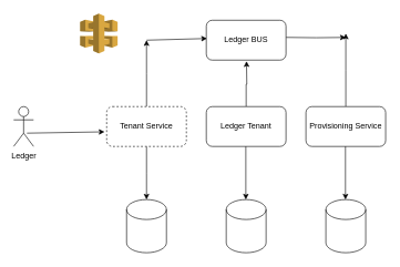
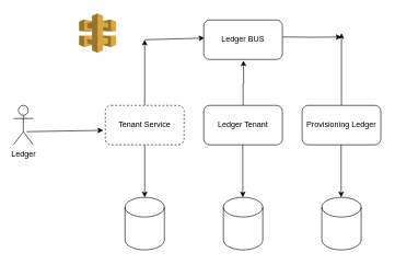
  <mxCell id="0" />
  <mxCell id="1" parent="0" />
  <mxCell id="2" value="" style="edgeStyle=orthogonalEdgeStyle;rounded=0;orthogonalLoop=1;jettySize=auto;html=1;" edge="1" parent="1" source="4"><mxGeometry relative="1" as="geometry"><mxPoint x="220" y="300" as="targetPoint" /></mxGeometry></mxCell>
  <mxCell id="3" style="edgeStyle=orthogonalEdgeStyle;rounded=0;orthogonalLoop=1;jettySize=auto;html=1;exitX=0.5;exitY=0;exitDx=0;exitDy=0;" edge="1" parent="1" source="4"><mxGeometry relative="1" as="geometry"><mxPoint x="220" y="60" as="targetPoint" /></mxGeometry></mxCell>
  <mxCell id="4" value="Tenant Service" style="rounded=1;whiteSpace=wrap;html=1;dashed=1;" vertex="1" parent="1"><mxGeometry x="160" y="160" width="120" height="60" as="geometry" /></mxCell>
  <mxCell id="5" value="Ledger" style="shape=umlActor;verticalLabelPosition=bottom;verticalAlign=top;html=1;outlineConnect=0;" vertex="1" parent="1"><mxGeometry x="20" y="160" width="30" height="60" as="geometry" /></mxCell>
  <mxCell id="6" value="" style="endArrow=classic;html=1;rounded=0;entryX=-0.027;entryY=0.633;entryDx=0;entryDy=0;entryPerimeter=0;" edge="1" parent="1" target="4"><mxGeometry width="50" height="50" relative="1" as="geometry"><mxPoint x="40" y="200" as="sourcePoint" /><mxPoint x="90" y="150" as="targetPoint" /></mxGeometry></mxCell>
  <mxCell id="7" style="edgeStyle=orthogonalEdgeStyle;rounded=0;orthogonalLoop=1;jettySize=auto;html=1;exitX=0.5;exitY=0;exitDx=0;exitDy=0;" edge="1" parent="1" source="8"><mxGeometry relative="1" as="geometry"><mxPoint x="370.5" y="91.675" as="targetPoint" /></mxGeometry></mxCell>
  <mxCell id="8" value="Ledger Tenant" style="rounded=1;whiteSpace=wrap;html=1;" vertex="1" parent="1"><mxGeometry x="310" y="160" width="120" height="60" as="geometry" /></mxCell>
  <mxCell id="9" style="edgeStyle=orthogonalEdgeStyle;rounded=0;orthogonalLoop=1;jettySize=auto;html=1;exitX=0.5;exitY=0;exitDx=0;exitDy=0;" edge="1" parent="1" source="10"><mxGeometry relative="1" as="geometry"><mxPoint x="520" y="50" as="targetPoint" /></mxGeometry></mxCell>
- <mxCell id="10" value="Provisioning Service" style="rounded=1;whiteSpace=wrap;html=1;" vertex="1" parent="1"><mxGeometry x="460" y="160" width="120" height="60" as="geometry" /></mxCell>
+ <mxCell id="10" value="Provisioning Ledger" style="rounded=1;whiteSpace=wrap;html=1;" vertex="1" parent="1"><mxGeometry x="460" y="160" width="120" height="60" as="geometry" /></mxCell>
  <mxCell id="11" value="" style="shape=cylinder3;whiteSpace=wrap;html=1;boundedLbl=1;backgroundOutline=1;size=15;" vertex="1" parent="1"><mxGeometry x="190" y="300" width="60" height="80" as="geometry" /></mxCell>
  <mxCell id="12" value="" style="shape=cylinder3;whiteSpace=wrap;html=1;boundedLbl=1;backgroundOutline=1;size=15;" vertex="1" parent="1"><mxGeometry x="340" y="300" width="60" height="80" as="geometry" /></mxCell>
  <mxCell id="13" value="" style="edgeStyle=orthogonalEdgeStyle;rounded=0;orthogonalLoop=1;jettySize=auto;html=1;" edge="1" parent="1"><mxGeometry relative="1" as="geometry"><mxPoint x="369.5" y="220" as="sourcePoint" /><mxPoint x="369.5" y="300" as="targetPoint" /></mxGeometry></mxCell>
  <mxCell id="14" value="" style="edgeStyle=orthogonalEdgeStyle;rounded=0;orthogonalLoop=1;jettySize=auto;html=1;" edge="1" parent="1"><mxGeometry relative="1" as="geometry"><mxPoint x="519.5" y="220" as="sourcePoint" /><mxPoint x="519.5" y="300" as="targetPoint" /></mxGeometry></mxCell>
  <mxCell id="15" value="" style="shape=cylinder3;whiteSpace=wrap;html=1;boundedLbl=1;backgroundOutline=1;size=15;" vertex="1" parent="1"><mxGeometry x="490" y="300" width="60" height="80" as="geometry" /></mxCell>
  <mxCell id="16" style="edgeStyle=orthogonalEdgeStyle;rounded=0;orthogonalLoop=1;jettySize=auto;html=1;" edge="1" parent="1"><mxGeometry relative="1" as="geometry"><mxPoint x="520" y="55.85" as="targetPoint" /><mxPoint x="430" y="55.8" as="sourcePoint" /></mxGeometry></mxCell>
  <mxCell id="17" value="" style="endArrow=classic;html=1;rounded=0;" edge="1" parent="1"><mxGeometry width="50" height="50" relative="1" as="geometry"><mxPoint x="220" y="60" as="sourcePoint" /><mxPoint x="311" y="57.491" as="targetPoint" /></mxGeometry></mxCell>
  <mxCell id="18" value="Ledger BUS" style="rounded=1;whiteSpace=wrap;html=1;" vertex="1" parent="1"><mxGeometry x="310" y="30" width="120" height="60" as="geometry" /></mxCell>
  <mxCell id="19" value="" style="outlineConnect=0;dashed=0;verticalLabelPosition=bottom;verticalAlign=top;align=center;html=1;shape=mxgraph.aws3.api_gateway;fillColor=#D9A741;gradientColor=none;" vertex="1" parent="1"><mxGeometry x="120" y="20" width="56.5" height="60" as="geometry" /></mxCell>
